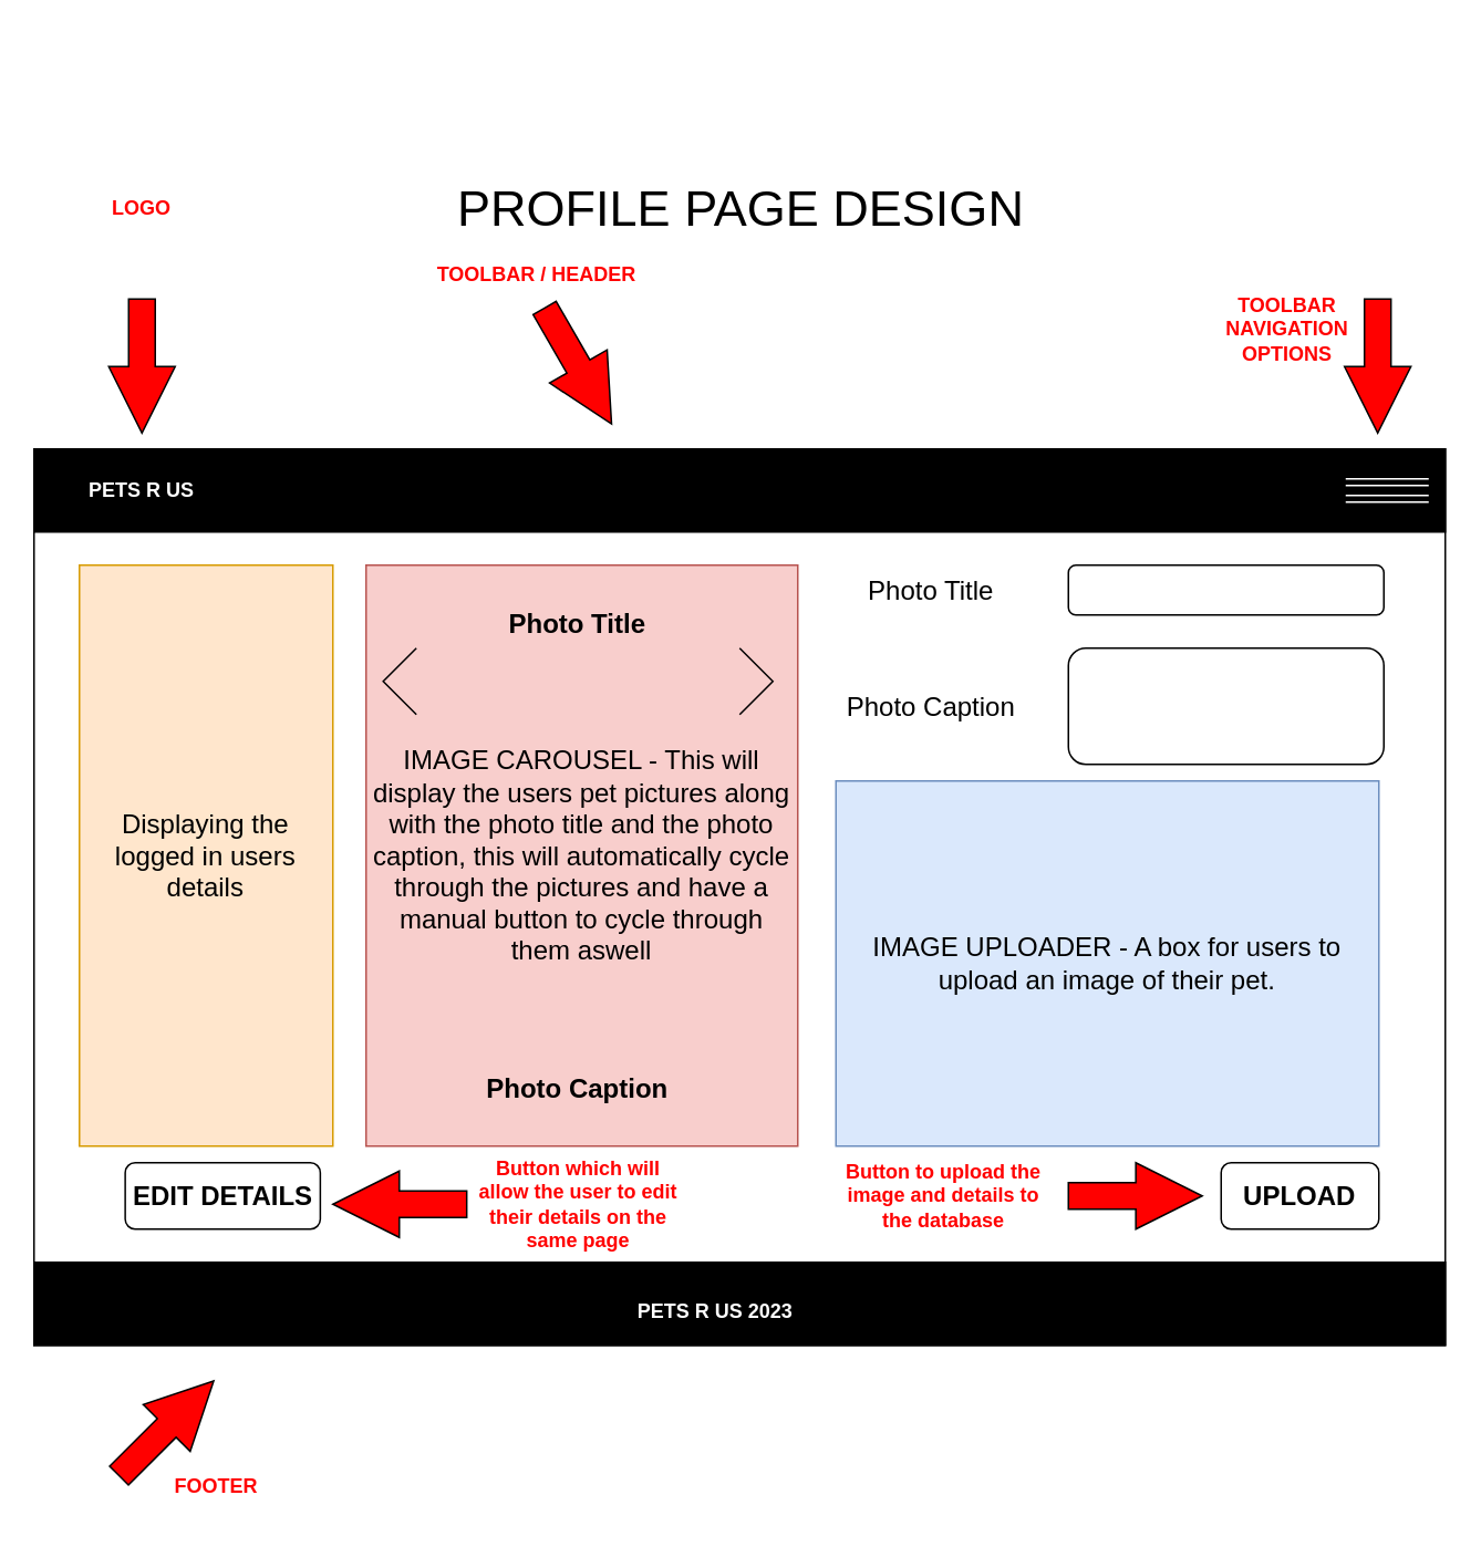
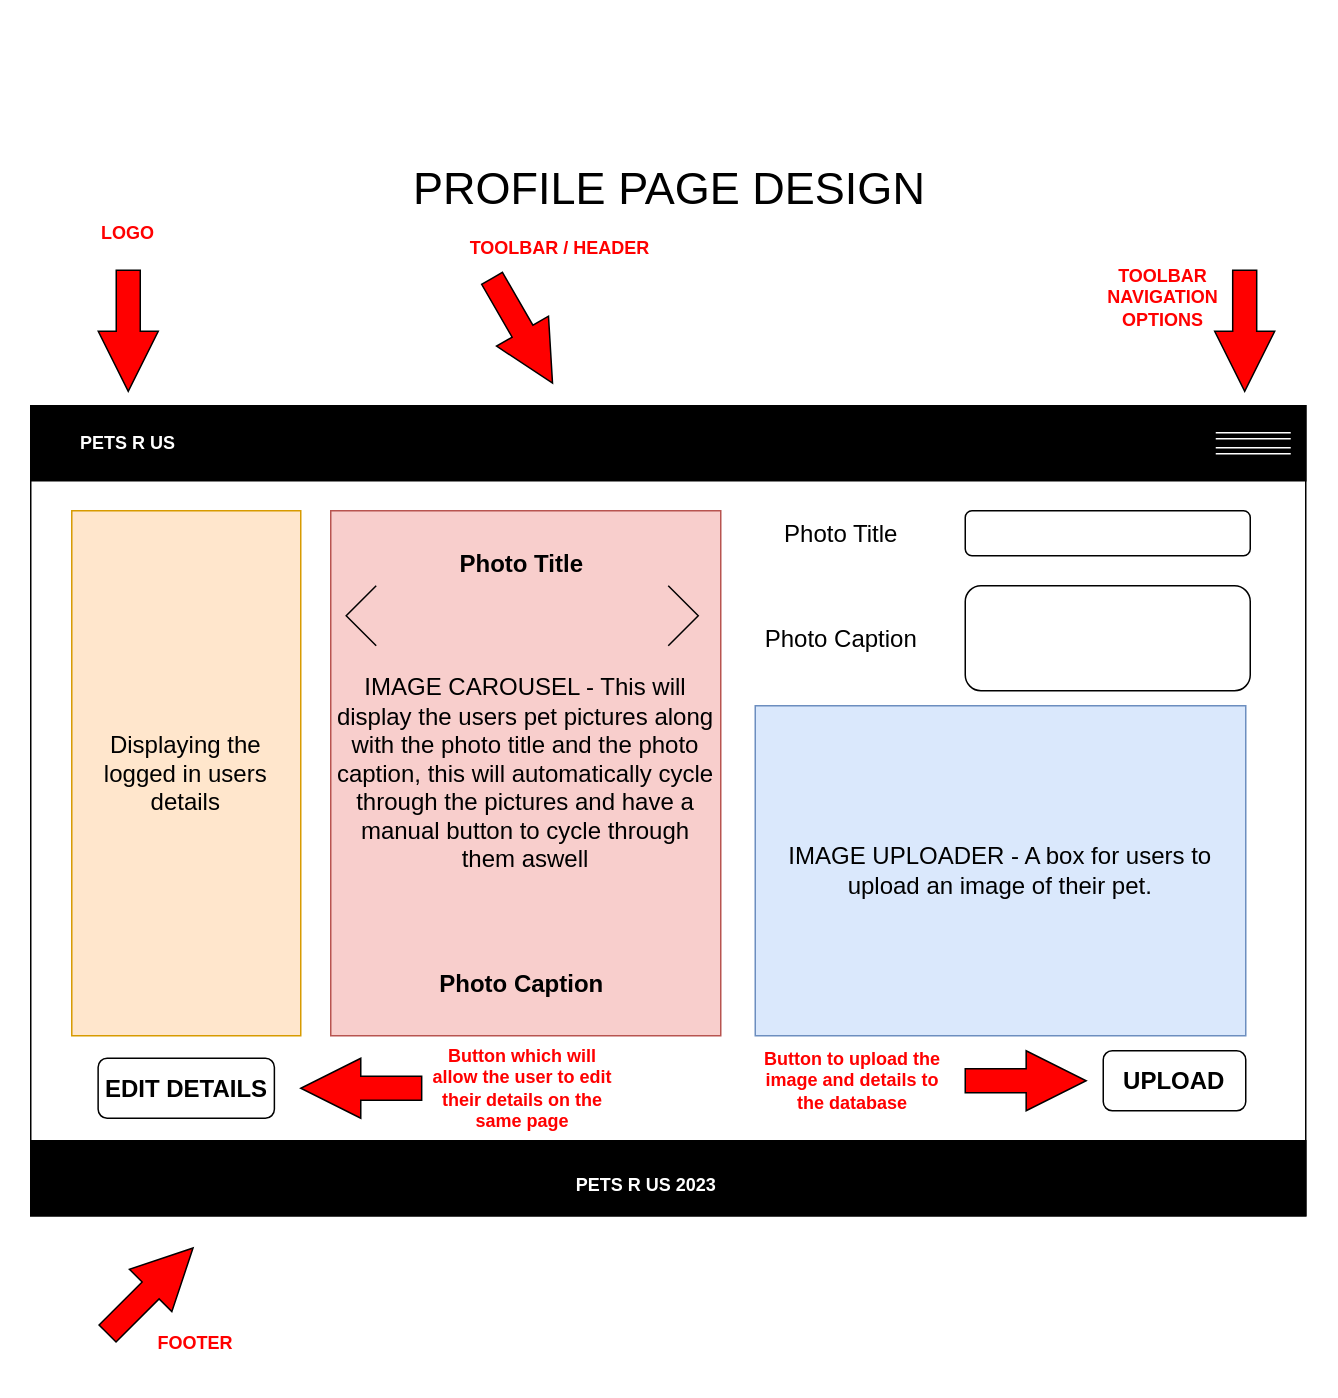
  <mxCell id="0" />
  <mxCell id="1" parent="0" />
  <mxCell id="2" value="" style="rounded=0;whiteSpace=wrap;html=1;" parent="1" vertex="1"><mxGeometry y="270" width="850" height="540" as="geometry" x="20" /></mxCell>
  <mxCell id="3" value="" style="rounded=0;whiteSpace=wrap;html=1;fillColor=#000000;" parent="1" vertex="1"><mxGeometry y="270" width="850" height="50" as="geometry" x="20" /></mxCell>
  <mxCell id="4" value="&lt;font color=&quot;#ffffff&quot;&gt;&lt;b&gt;PETS R US&lt;/b&gt;&lt;/font&gt;" style="text;html=1;strokeColor=none;fillColor=none;align=center;verticalAlign=middle;whiteSpace=wrap;rounded=0;" parent="1" vertex="1"><mxGeometry x="30" y="280" width="110" height="30" as="geometry" /></mxCell>
  <mxCell id="5" value="" style="shape=link;html=1;rounded=0;fontColor=#FFFFFF;strokeColor=#FFFFFF;" parent="1" edge="1"><mxGeometry width="100" relative="1" as="geometry"><mxPoint x="810" y="290" as="sourcePoint" /><mxPoint x="860" y="290" as="targetPoint" /><Array as="points"><mxPoint x="850" y="290" /></Array></mxGeometry></mxCell>
  <mxCell id="6" value="" style="shape=link;html=1;rounded=0;fontColor=#FFFFFF;strokeColor=#FFFFFF;" parent="1" edge="1"><mxGeometry width="100" relative="1" as="geometry"><mxPoint x="810" y="300" as="sourcePoint" /><mxPoint x="860" y="300" as="targetPoint" /><Array as="points"><mxPoint x="850" y="300" /></Array></mxGeometry></mxCell>
  <mxCell id="7" value="" style="rounded=0;whiteSpace=wrap;html=1;fillColor=#000000;" parent="1" vertex="1"><mxGeometry y="760" width="850" height="50" as="geometry" x="20" /></mxCell>
  <mxCell id="8" value="&lt;b&gt;PETS R US 2023&lt;/b&gt;" style="text;html=1;strokeColor=none;fillColor=none;align=center;verticalAlign=middle;whiteSpace=wrap;rounded=0;fontColor=#FFFFFF;" parent="1" vertex="1"><mxGeometry x="373" y="775" width="115" height="30" as="geometry" /></mxCell>
  <mxCell id="9" value="" style="html=1;shadow=0;dashed=0;align=center;verticalAlign=middle;shape=mxgraph.arrows2.arrow;dy=0.6;dx=40;notch=0;fontColor=#FFFFFF;fillColor=#FF0000;rotation=-45;" parent="1" vertex="1"><mxGeometry x="59.39" y="840" width="80.61" height="40" as="geometry" /></mxCell>
  <mxCell id="10" value="&lt;font color=&quot;#ff0000&quot;&gt;&lt;b&gt;FOOTER&lt;/b&gt;&lt;/font&gt;" style="text;html=1;strokeColor=none;fillColor=none;align=center;verticalAlign=middle;whiteSpace=wrap;rounded=0;fontColor=#FFFFFF;" parent="1" vertex="1"><mxGeometry x="100" y="880" width="60" height="30" as="geometry" /></mxCell>
  <mxCell id="11" value="" style="html=1;shadow=0;dashed=0;align=center;verticalAlign=middle;shape=mxgraph.arrows2.arrow;dy=0.6;dx=40;notch=0;fontColor=#FFFFFF;fillColor=#FF0000;rotation=60;" parent="1" vertex="1"><mxGeometry x="307.387" y="200.002" width="80.61" height="40" as="geometry" /></mxCell>
- <mxCell id="12" value="&lt;font color=&quot;#ff0000&quot;&gt;&lt;b&gt;TOOLBAR / HEADER&lt;/b&gt;&lt;/font&gt;" style="text;html=1;strokeColor=none;fillColor=none;align=center;verticalAlign=middle;whiteSpace=wrap;rounded=0;fontColor=#FFFFFF;" parent="1" vertex="1"><mxGeometry x="258" y="150" width="130" height="30" as="geometry" /></mxCell>
+ <mxCell id="12" value="&lt;font color=&quot;#ff0000&quot;&gt;&lt;b&gt;TOOLBAR / HEADER&lt;/b&gt;&lt;/font&gt;" style="text;html=1;strokeColor=none;fillColor=none;align=center;verticalAlign=middle;whiteSpace=wrap;rounded=0;fontColor=#FFFFFF;" parent="1" vertex="1"><mxGeometry x="308" y="150" width="130" height="30" as="geometry" /></mxCell>
  <mxCell id="13" value="" style="html=1;shadow=0;dashed=0;align=center;verticalAlign=middle;shape=mxgraph.arrows2.arrow;dy=0.6;dx=40;notch=0;fontColor=#FFFFFF;fillColor=#FF0000;rotation=90;" parent="1" vertex="1"><mxGeometry x="44.698" y="200.005" width="80.61" height="40" as="geometry" /></mxCell>
- <mxCell id="14" value="&lt;font color=&quot;#ff0000&quot;&gt;&lt;b&gt;LOGO&lt;/b&gt;&lt;/font&gt;" style="text;html=1;strokeColor=none;fillColor=none;align=center;verticalAlign=middle;whiteSpace=wrap;rounded=0;fontColor=#FFFFFF;" parent="1" vertex="1"><mxGeometry x="20" y="110" width="130" height="30" as="geometry" /></mxCell>
+ <mxCell id="14" value="&lt;font color=&quot;#ff0000&quot;&gt;&lt;b&gt;LOGO&lt;/b&gt;&lt;/font&gt;" style="text;html=1;strokeColor=none;fillColor=none;align=center;verticalAlign=middle;whiteSpace=wrap;rounded=0;fontColor=#FFFFFF;" parent="1" vertex="1"><mxGeometry y="140" width="130" height="30" as="geometry" x="20" /></mxCell>
  <mxCell id="15" value="" style="html=1;shadow=0;dashed=0;align=center;verticalAlign=middle;shape=mxgraph.arrows2.arrow;dy=0.6;dx=40;notch=0;fontColor=#FFFFFF;fillColor=#FF0000;rotation=90;" parent="1" vertex="1"><mxGeometry x="788.998" y="200.005" width="80.61" height="40" as="geometry" /></mxCell>
  <mxCell id="16" value="&lt;font color=&quot;#ff0000&quot;&gt;&lt;b&gt;TOOLBAR NAVIGATION OPTIONS&lt;br&gt;&lt;br&gt;&lt;/b&gt;&lt;/font&gt;" style="text;html=1;strokeColor=none;fillColor=none;align=center;verticalAlign=middle;whiteSpace=wrap;rounded=0;fontColor=#FFFFFF;" parent="1" vertex="1"><mxGeometry x="710" y="190" width="130" height="30" as="geometry" /></mxCell>
  <mxCell id="17" value="" style="edgeStyle=orthogonalEdgeStyle;rounded=0;orthogonalLoop=1;jettySize=auto;html=1;strokeColor=#FFFFFF;fontSize=80;fontColor=#FF0000;" parent="1" source="18" edge="1"><mxGeometry relative="1" as="geometry"><mxPoint x="469" y="20" as="targetPoint" /></mxGeometry></mxCell>
  <mxCell id="18" value="&lt;font color=&quot;#000000&quot; style=&quot;font-size: 30px;&quot;&gt;PROFILE PAGE DESIGN&lt;/font&gt;" style="text;html=1;strokeColor=none;fillColor=none;align=center;verticalAlign=middle;whiteSpace=wrap;rounded=0;fontColor=#FF0000;" parent="1" vertex="1"><mxGeometry x="269.5" y="110" width="352" height="30" as="geometry" /></mxCell>
  <mxCell id="19" value="IMAGE UPLOADER - A box for users to upload an image of their pet." style="rounded=0;whiteSpace=wrap;html=1;fontSize=16;fillColor=#dae8fc;strokeColor=#6c8ebf;" vertex="1" parent="1"><mxGeometry x="503" y="470" width="327" height="220" as="geometry" /></mxCell>
  <mxCell id="20" value="" style="rounded=1;whiteSpace=wrap;html=1;fontSize=16;" vertex="1" parent="1"><mxGeometry x="643" y="340" width="190" height="30" as="geometry" /></mxCell>
  <mxCell id="21" value="&lt;font style=&quot;font-size: 16px;&quot;&gt;Photo Title&lt;/font&gt;" style="text;html=1;strokeColor=none;fillColor=none;align=center;verticalAlign=middle;whiteSpace=wrap;rounded=0;" vertex="1" parent="1"><mxGeometry x="477.7" y="340" width="165.3" height="30" as="geometry" /></mxCell>
  <mxCell id="22" value="" style="rounded=1;whiteSpace=wrap;html=1;fontSize=16;" vertex="1" parent="1"><mxGeometry x="643" y="390" width="190" height="70" as="geometry" /></mxCell>
  <mxCell id="23" value="&lt;font style=&quot;font-size: 16px;&quot;&gt;Photo Caption&lt;/font&gt;" style="text;html=1;strokeColor=none;fillColor=none;align=center;verticalAlign=middle;whiteSpace=wrap;rounded=0;" vertex="1" parent="1"><mxGeometry x="477.7" y="410" width="165.3" height="30" as="geometry" /></mxCell>
  <mxCell id="24" value="&lt;b&gt;UPLOAD&lt;/b&gt;" style="rounded=1;whiteSpace=wrap;html=1;fontSize=16;" vertex="1" parent="1"><mxGeometry x="735" y="700" width="95" height="40" as="geometry" /></mxCell>
  <mxCell id="25" value="" style="html=1;shadow=0;dashed=0;align=center;verticalAlign=middle;shape=mxgraph.arrows2.arrow;dy=0.6;dx=40;notch=0;fontColor=#FFFFFF;fillColor=#FF0000;rotation=0;" vertex="1" parent="1"><mxGeometry x="642.997" y="700.002" width="80.61" height="40" as="geometry" /></mxCell>
  <mxCell id="26" value="&lt;font color=&quot;#ff0000&quot;&gt;&lt;b&gt;Button to upload the image and details to the database&lt;br&gt;&lt;/b&gt;&lt;/font&gt;" style="text;html=1;strokeColor=none;fillColor=none;align=center;verticalAlign=middle;whiteSpace=wrap;rounded=0;fontColor=#FFFFFF;" vertex="1" parent="1"><mxGeometry x="503" y="705" width="130" height="30" as="geometry" /></mxCell>
  <mxCell id="27" value="Displaying the logged in users details" style="rounded=0;whiteSpace=wrap;html=1;fontSize=16;fillColor=#ffe6cc;strokeColor=#d79b00;" vertex="1" parent="1"><mxGeometry x="47.35" y="340" width="152.65" height="350" as="geometry" /></mxCell>
- <mxCell id="28" value="&lt;b&gt;EDIT DETAILS&lt;/b&gt;" style="rounded=1;whiteSpace=wrap;html=1;fontSize=16;" vertex="1" parent="1"><mxGeometry x="74.92" y="700" width="117.5" height="40" as="geometry" /></mxCell>
+ <mxCell id="28" value="&lt;b&gt;EDIT DETAILS&lt;/b&gt;" style="rounded=1;whiteSpace=wrap;html=1;fontSize=16;" vertex="1" parent="1"><mxGeometry x="64.92" y="705" width="117.5" height="40" as="geometry" /></mxCell>
  <mxCell id="29" value="" style="html=1;shadow=0;dashed=0;align=center;verticalAlign=middle;shape=mxgraph.arrows2.arrow;dy=0.6;dx=40;notch=0;fontColor=#FFFFFF;fillColor=#FF0000;rotation=-180;" vertex="1" parent="1"><mxGeometry x="200" y="705" width="80.61" height="40" as="geometry" /></mxCell>
  <mxCell id="30" value="&lt;font color=&quot;#ff0000&quot;&gt;&lt;b&gt;Button which will allow the user to edit their details on the same page&lt;br&gt;&lt;/b&gt;&lt;/font&gt;" style="text;html=1;strokeColor=none;fillColor=none;align=center;verticalAlign=middle;whiteSpace=wrap;rounded=0;fontColor=#FFFFFF;" vertex="1" parent="1"><mxGeometry x="282.69" y="710" width="130" height="30" as="geometry" /></mxCell>
  <mxCell id="31" value="IMAGE CAROUSEL - This will display the users pet pictures along with the photo title and the photo caption, this will automatically cycle through the pictures and have a manual button to cycle through them aswell" style="rounded=0;whiteSpace=wrap;html=1;fontSize=16;fillColor=#f8cecc;strokeColor=#b85450;" vertex="1" parent="1"><mxGeometry x="220" y="340" width="260" height="350" as="geometry" /></mxCell>
  <mxCell id="32" value="&lt;font style=&quot;font-size: 16px;&quot;&gt;&lt;b&gt;Photo Caption&lt;/b&gt;&lt;/font&gt;" style="text;html=1;strokeColor=none;fillColor=none;align=center;verticalAlign=middle;whiteSpace=wrap;rounded=0;" vertex="1" parent="1"><mxGeometry x="265.04" y="640" width="165.3" height="30" as="geometry" /></mxCell>
  <mxCell id="33" value="&lt;font style=&quot;font-size: 16px;&quot;&gt;&lt;b&gt;Photo Title&lt;/b&gt;&lt;/font&gt;" style="text;html=1;strokeColor=none;fillColor=none;align=center;verticalAlign=middle;whiteSpace=wrap;rounded=0;" vertex="1" parent="1"><mxGeometry x="265.04" y="360" width="165.3" height="30" as="geometry" /></mxCell>
  <mxCell id="34" value="" style="html=1;shadow=0;dashed=0;align=center;verticalAlign=middle;shape=mxgraph.arrows2.arrow;dy=0;dx=30;notch=30;fontSize=16;rotation=-180;" vertex="1" parent="1"><mxGeometry x="230.3" y="390" width="20" height="40" as="geometry" /></mxCell>
  <mxCell id="35" value="" style="html=1;shadow=0;dashed=0;align=center;verticalAlign=middle;shape=mxgraph.arrows2.arrow;dy=0;dx=30;notch=30;fontSize=16;" vertex="1" parent="1"><mxGeometry x="445" y="390" width="20" height="40" as="geometry" /></mxCell>
